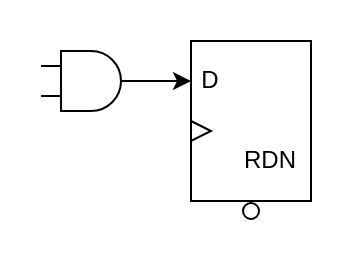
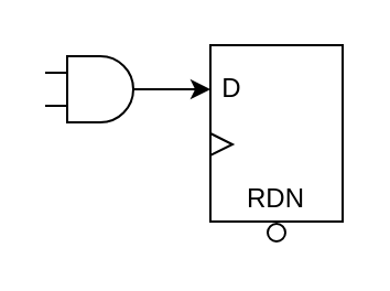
  <mxCell id="0" />
  <mxCell id="1" parent="0" />
  <mxCell id="2" value="" style="group" vertex="1" connectable="0" parent="1"><mxGeometry x="95" y="20" width="60" height="90" as="geometry" /></mxCell>
  <mxCell id="3" value="" style="rounded=0;whiteSpace=wrap;html=1;" vertex="1" parent="2"><mxGeometry width="60" height="80" as="geometry" /></mxCell>
  <mxCell id="4" value="D" style="text;html=1;align=center;verticalAlign=middle;whiteSpace=wrap;rounded=0;connectable=0;" vertex="1" parent="2"><mxGeometry y="10" width="20" height="20" as="geometry" /></mxCell>
  <mxCell id="5" value="" style="triangle;whiteSpace=wrap;html=1;" vertex="1" parent="2"><mxGeometry y="40" width="10" height="10" as="geometry" /></mxCell>
  <mxCell id="6" value="" style="verticalLabelPosition=bottom;shadow=0;dashed=0;align=center;html=1;verticalAlign=top;shape=mxgraph.electrical.logic_gates.inverting_contact;" vertex="1" parent="2"><mxGeometry x="25" y="80" width="10" height="10" as="geometry" /></mxCell>
- <mxCell id="7" value="RDN" style="text;html=1;align=center;verticalAlign=middle;whiteSpace=wrap;rounded=0;connectable=0;" vertex="1" parent="2"><mxGeometry x="25" y="50" width="30" height="20" as="geometry" /></mxCell>
+ <mxCell id="7" value="RDN" style="text;html=1;align=center;verticalAlign=middle;whiteSpace=wrap;rounded=0;connectable=0;" vertex="1" parent="2"><mxGeometry x="15" y="60" width="30" height="20" as="geometry" /></mxCell>
  <mxCell id="8" style="edgeStyle=orthogonalEdgeStyle;rounded=0;orthogonalLoop=1;jettySize=auto;html=1;" edge="1" parent="1" source="9"><mxGeometry relative="1" as="geometry"><mxPoint x="95" y="40" as="targetPoint" /></mxGeometry></mxCell>
  <mxCell id="9" value="" style="verticalLabelPosition=bottom;shadow=0;dashed=0;align=center;html=1;verticalAlign=top;shape=mxgraph.electrical.logic_gates.logic_gate;operation=and;" vertex="1" parent="1"><mxGeometry x="20" y="25" width="50" height="30" as="geometry" /></mxCell>
